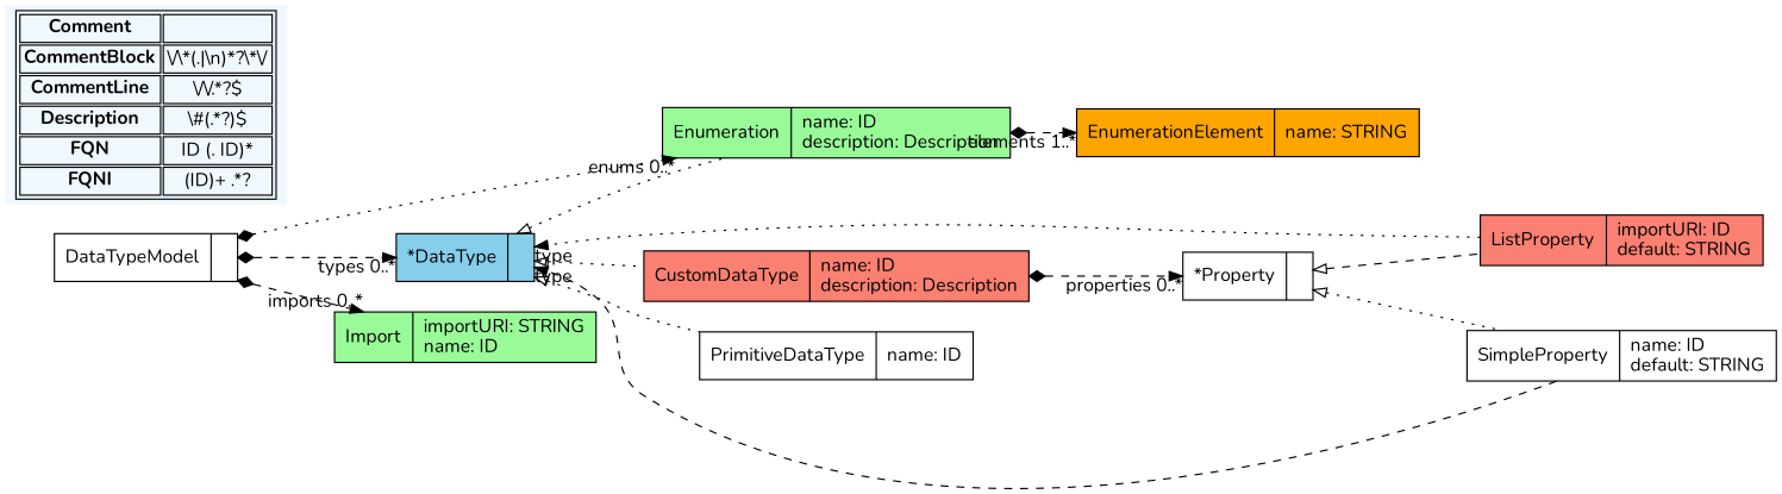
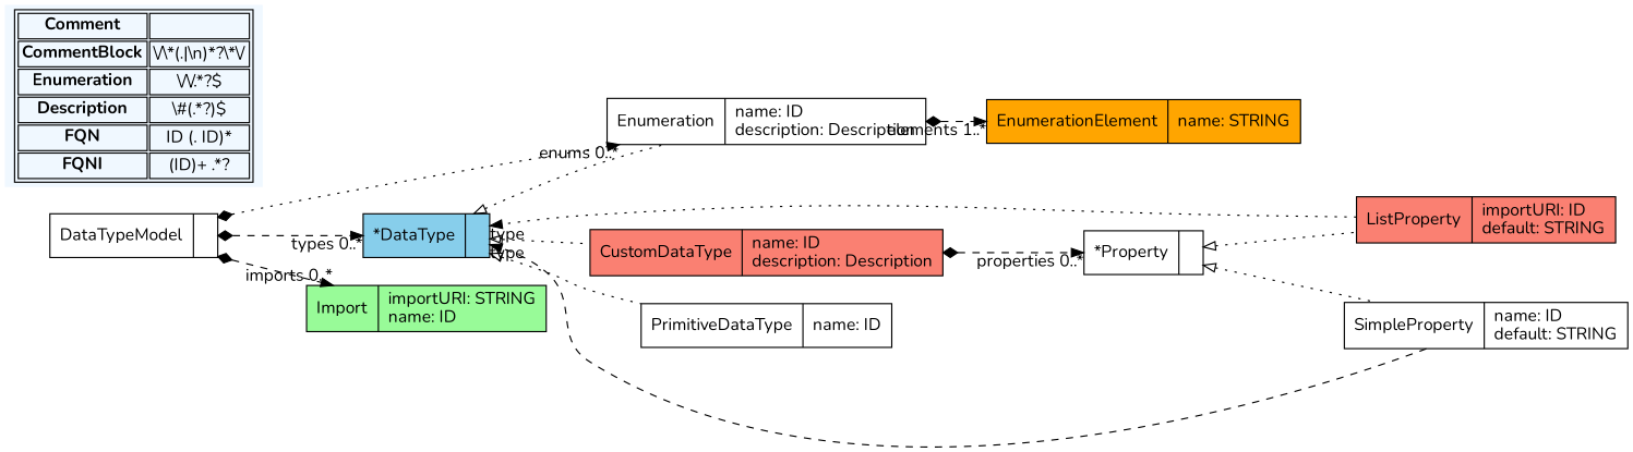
  digraph {
    fontname=Nunito
    fontsize=8
    nodesep=0.3
    rankdir=LR
    node [fillcolor=white fontname=Nunito shape=record style=filled]
    edge [arrowtail=empty dir=both fontname=Nunito style=dotted]
    n1 [label="{DataTypeModel|}"]
    n2 [fillcolor=skyblue label="{*DataType|}"]
-   n3 [fillcolor=palegreen label="{Enumeration|name: ID\ldescription: Description\l}"]
+   n3 [label="{Enumeration|name: ID\ldescription: Description\l}"]
    n4 [fillcolor=palegreen label="{Import|importURI: STRING\lname: ID\l}"]
    n5 [fillcolor=salmon label="{CustomDataType|name: ID\ldescription: Description\l}"]
    n6 [label="{PrimitiveDataType|name: ID\l}"]
    n7 [fillcolor=orange label="{EnumerationElement|name: STRING\l}"]
    n8 [label="{*Property|}"]
    n9 [label="{SimpleProperty|name: ID\ldefault: STRING\l}"]
    n10 [fillcolor=salmon label="{ListProperty|importURI: ID\ldefault: STRING\l}"]
-   n11 [fillcolor=aliceblue label=< <table> 	<tr> 		<td><b>Comment</b></td><td></td> 	</tr> 	<tr> 		<td><b>CommentBlock</b></td><td>\/\*(.|\n)*?\*\/</td> 	</tr> 	<tr> 		<td><b>CommentLine</b></td><td>\/\/.*?$</td> 	</tr> 	<tr> 		<td><b>Description</b></td><td>\#(.*?)$</td> 	</tr> 	<tr> 		<td><b>FQN</b></td><td>ID (. ID)*</td> 	</tr> 	<tr> 		<td><b>FQNI</b></td><td>(ID)+ .*?</td> 	</tr> </table> > shape=plaintext]
+   n11 [fillcolor=aliceblue label=< <table> 	<tr> 		<td><b>Comment</b></td><td></td> 	</tr> 	<tr> 		<td><b>CommentBlock</b></td><td>\/\*(.|\n)*?\*\/</td> 	</tr> 	<tr> 		<td><b>Enumeration</b></td><td>\/\/.*?$</td> 	</tr> 	<tr> 		<td><b>Description</b></td><td>\#(.*?)$</td> 	</tr> 	<tr> 		<td><b>FQN</b></td><td>ID (. ID)*</td> 	</tr> 	<tr> 		<td><b>FQNI</b></td><td>(ID)+ .*?</td> 	</tr> </table> > shape=plaintext]
    n1 -> n2 [arrowtail=diamond headlabel="types 0..*" style=dashed]
    n1 -> n3 [arrowtail=diamond headlabel="enums 0..*"]
    n1 -> n4 [arrowtail=diamond headlabel="imports 0..*" style=dashed]
    n2 -> n3 [dir=back]
    n2 -> n5 [dir=back]
    n2 -> n6 [dir=back]
    n3 -> n7 [arrowtail=diamond headlabel="elements 1..*" style=dashed]
    n5 -> n8 [arrowtail=diamond headlabel="properties 0..*" style=dashed]
    n8 -> n9 [dir=back]
-   n8 -> n10 [dir=back style=dashed]
+   n8 -> n10 [dir=back]
    n9 -> n2 [dir=black headlabel="type " style=dashed]
    n10 -> n2 [dir=black headlabel="type "]
  }
